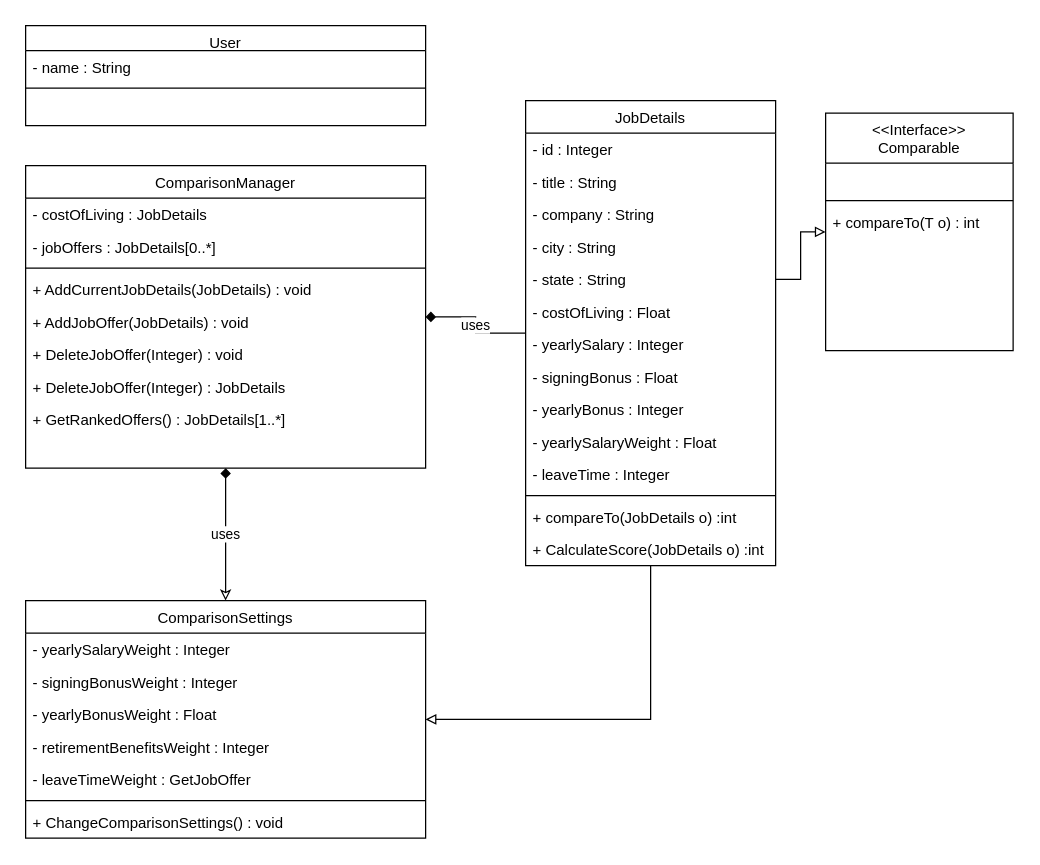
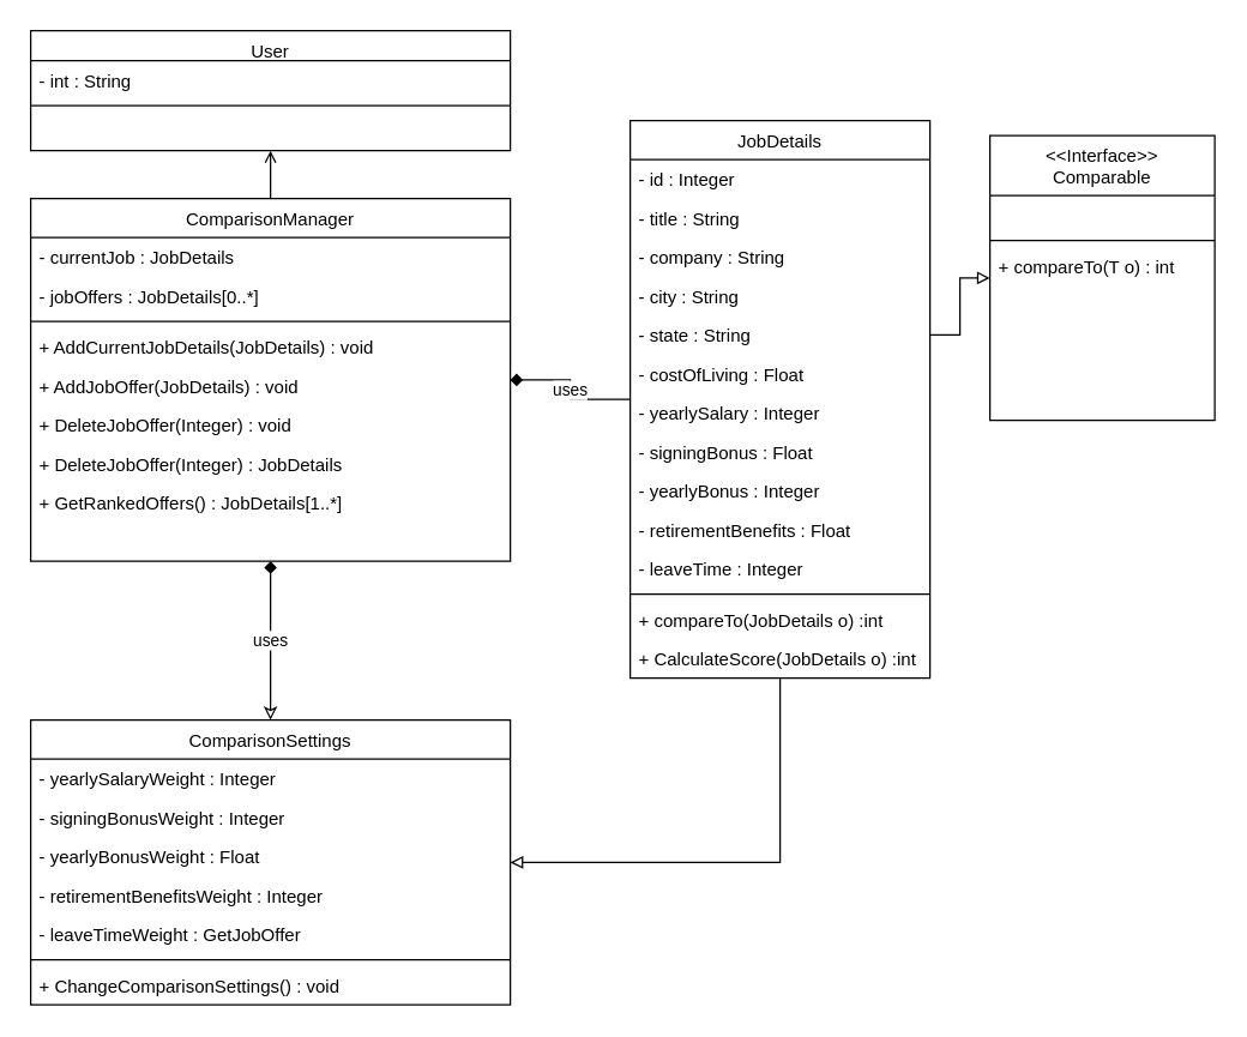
  <mxCell id="0" />
  <mxCell id="1" parent="0" />
  <mxCell id="2" value="uses" style="edgeStyle=orthogonalEdgeStyle;rounded=0;orthogonalLoop=1;jettySize=auto;html=1;endArrow=none;endFill=0;startArrow=diamond;startFill=1;" edge="1" parent="1" source="7" target="16"><mxGeometry relative="1" as="geometry" /></mxCell>
  <mxCell id="3" value="uses" style="edgeStyle=orthogonalEdgeStyle;rounded=0;orthogonalLoop=1;jettySize=auto;html=1;endArrow=classic;endFill=0;startArrow=diamond;startFill=1;" edge="1" parent="1" source="7" target="31"><mxGeometry relative="1" as="geometry" /></mxCell>
+ <mxCell id="4" style="edgeStyle=orthogonalEdgeStyle;rounded=0;orthogonalLoop=1;jettySize=auto;html=1;entryX=0.5;entryY=1;entryDx=0;entryDy=0;startArrow=none;startFill=0;endArrow=open;endFill=0;" edge="1" parent="1" source="7" target="43"><mxGeometry relative="1" as="geometry" /></mxCell>
  <mxCell id="5" style="edgeStyle=orthogonalEdgeStyle;rounded=0;orthogonalLoop=1;jettySize=auto;html=1;startArrow=none;startFill=0;endArrow=block;endFill=0;" edge="1" parent="1" source="16" target="31"><mxGeometry relative="1" as="geometry"><Array as="points"><mxPoint x="520" y="575" /></Array></mxGeometry></mxCell>
  <mxCell id="6" style="edgeStyle=orthogonalEdgeStyle;rounded=0;orthogonalLoop=1;jettySize=auto;html=1;startArrow=none;startFill=0;endArrow=block;endFill=0;" edge="1" parent="1" source="21" target="39"><mxGeometry relative="1" as="geometry" /></mxCell>
  <mxCell id="7" value="ComparisonManager" style="swimlane;fontStyle=0;align=center;verticalAlign=top;childLayout=stackLayout;horizontal=1;startSize=26;horizontalStack=0;resizeParent=1;resizeLast=0;collapsible=1;marginBottom=0;rounded=0;shadow=0;strokeWidth=1;" vertex="1" parent="1"><mxGeometry x="20" y="132" width="320" height="242" as="geometry"><mxRectangle x="230" y="140" width="160" height="26" as="alternateBounds" /></mxGeometry></mxCell>
- <mxCell id="8" value="- costOfLiving : JobDetails" style="text;align=left;verticalAlign=top;spacingLeft=4;spacingRight=4;overflow=hidden;rotatable=0;points=[[0,0.5],[1,0.5]];portConstraint=eastwest;" vertex="1" parent="7"><mxGeometry y="26" width="320" height="26" as="geometry" /></mxCell>
+ <mxCell id="8" value="- currentJob : JobDetails" style="text;align=left;verticalAlign=top;spacingLeft=4;spacingRight=4;overflow=hidden;rotatable=0;points=[[0,0.5],[1,0.5]];portConstraint=eastwest;" vertex="1" parent="7"><mxGeometry y="26" width="320" height="26" as="geometry" /></mxCell>
  <mxCell id="9" value="- jobOffers : JobDetails[0..*]" style="text;align=left;verticalAlign=top;spacingLeft=4;spacingRight=4;overflow=hidden;rotatable=0;points=[[0,0.5],[1,0.5]];portConstraint=eastwest;" vertex="1" parent="7"><mxGeometry y="52" width="320" height="26" as="geometry" /></mxCell>
  <mxCell id="10" value="" style="line;html=1;strokeWidth=1;align=left;verticalAlign=middle;spacingTop=-1;spacingLeft=3;spacingRight=3;rotatable=0;labelPosition=right;points=[];portConstraint=eastwest;" vertex="1" parent="7"><mxGeometry y="78" width="320" height="8" as="geometry" /></mxCell>
  <mxCell id="11" value="+ AddCurrentJobDetails(JobDetails) : void" style="text;align=left;verticalAlign=top;spacingLeft=4;spacingRight=4;overflow=hidden;rotatable=0;points=[[0,0.5],[1,0.5]];portConstraint=eastwest;" vertex="1" parent="7"><mxGeometry y="86" width="320" height="26" as="geometry" /></mxCell>
  <mxCell id="12" value="+ AddJobOffer(JobDetails) : void" style="text;align=left;verticalAlign=top;spacingLeft=4;spacingRight=4;overflow=hidden;rotatable=0;points=[[0,0.5],[1,0.5]];portConstraint=eastwest;" vertex="1" parent="7"><mxGeometry y="112" width="320" height="26" as="geometry" /></mxCell>
  <mxCell id="13" value="+ DeleteJobOffer(Integer) : void" style="text;align=left;verticalAlign=top;spacingLeft=4;spacingRight=4;overflow=hidden;rotatable=0;points=[[0,0.5],[1,0.5]];portConstraint=eastwest;" vertex="1" parent="7"><mxGeometry y="138" width="320" height="26" as="geometry" /></mxCell>
  <mxCell id="14" value="+ DeleteJobOffer(Integer) : JobDetails" style="text;align=left;verticalAlign=top;spacingLeft=4;spacingRight=4;overflow=hidden;rotatable=0;points=[[0,0.5],[1,0.5]];portConstraint=eastwest;" vertex="1" parent="7"><mxGeometry y="164" width="320" height="26" as="geometry" /></mxCell>
  <mxCell id="15" value="+ GetRankedOffers() : JobDetails[1..*]" style="text;align=left;verticalAlign=top;spacingLeft=4;spacingRight=4;overflow=hidden;rotatable=0;points=[[0,0.5],[1,0.5]];portConstraint=eastwest;" vertex="1" parent="7"><mxGeometry y="190" width="320" height="26" as="geometry" /></mxCell>
  <mxCell id="16" value="JobDetails" style="swimlane;fontStyle=0;align=center;verticalAlign=top;childLayout=stackLayout;horizontal=1;startSize=26;horizontalStack=0;resizeParent=1;resizeLast=0;collapsible=1;marginBottom=0;rounded=0;shadow=0;strokeWidth=1;" parent="1" vertex="1"><mxGeometry x="420" y="80" width="200" height="372" as="geometry"><mxRectangle x="508" y="120" width="160" height="26" as="alternateBounds" /></mxGeometry></mxCell>
  <mxCell id="17" value="- id : Integer" style="text;align=left;verticalAlign=top;spacingLeft=4;spacingRight=4;overflow=hidden;rotatable=0;points=[[0,0.5],[1,0.5]];portConstraint=eastwest;rounded=0;shadow=0;html=0;" vertex="1" parent="16"><mxGeometry y="26" width="200" height="26" as="geometry" /></mxCell>
  <mxCell id="18" value="- title : String" style="text;align=left;verticalAlign=top;spacingLeft=4;spacingRight=4;overflow=hidden;rotatable=0;points=[[0,0.5],[1,0.5]];portConstraint=eastwest;" parent="16" vertex="1"><mxGeometry y="52" width="200" height="26" as="geometry" /></mxCell>
  <mxCell id="19" value="- company : String" style="text;align=left;verticalAlign=top;spacingLeft=4;spacingRight=4;overflow=hidden;rotatable=0;points=[[0,0.5],[1,0.5]];portConstraint=eastwest;rounded=0;shadow=0;html=0;" parent="16" vertex="1"><mxGeometry y="78" width="200" height="26" as="geometry" /></mxCell>
  <mxCell id="20" value="- city : String" style="text;align=left;verticalAlign=top;spacingLeft=4;spacingRight=4;overflow=hidden;rotatable=0;points=[[0,0.5],[1,0.5]];portConstraint=eastwest;rounded=0;shadow=0;html=0;" parent="16" vertex="1"><mxGeometry y="104" width="200" height="26" as="geometry" /></mxCell>
  <mxCell id="21" value="- state : String" style="text;align=left;verticalAlign=top;spacingLeft=4;spacingRight=4;overflow=hidden;rotatable=0;points=[[0,0.5],[1,0.5]];portConstraint=eastwest;rounded=0;shadow=0;html=0;" vertex="1" parent="16"><mxGeometry y="130" width="200" height="26" as="geometry" /></mxCell>
  <mxCell id="22" value="- costOfLiving : Float" style="text;align=left;verticalAlign=top;spacingLeft=4;spacingRight=4;overflow=hidden;rotatable=0;points=[[0,0.5],[1,0.5]];portConstraint=eastwest;rounded=0;shadow=0;html=0;" parent="16" vertex="1"><mxGeometry y="156" width="200" height="26" as="geometry" /></mxCell>
  <mxCell id="23" value="- yearlySalary : Integer" style="text;align=left;verticalAlign=top;spacingLeft=4;spacingRight=4;overflow=hidden;rotatable=0;points=[[0,0.5],[1,0.5]];portConstraint=eastwest;rounded=0;shadow=0;html=0;" parent="16" vertex="1"><mxGeometry y="182" width="200" height="26" as="geometry" /></mxCell>
  <mxCell id="24" value="- signingBonus : Float" style="text;align=left;verticalAlign=top;spacingLeft=4;spacingRight=4;overflow=hidden;rotatable=0;points=[[0,0.5],[1,0.5]];portConstraint=eastwest;" parent="16" vertex="1"><mxGeometry y="208" width="200" height="26" as="geometry" /></mxCell>
  <mxCell id="25" value="- yearlyBonus : Integer" style="text;align=left;verticalAlign=top;spacingLeft=4;spacingRight=4;overflow=hidden;rotatable=0;points=[[0,0.5],[1,0.5]];portConstraint=eastwest;" parent="16" vertex="1"><mxGeometry y="234" width="200" height="26" as="geometry" /></mxCell>
- <mxCell id="26" value="- yearlySalaryWeight : Float" style="text;align=left;verticalAlign=top;spacingLeft=4;spacingRight=4;overflow=hidden;rotatable=0;points=[[0,0.5],[1,0.5]];portConstraint=eastwest;rounded=0;shadow=0;html=0;" vertex="1" parent="16"><mxGeometry y="260" width="200" height="26" as="geometry" /></mxCell>
+ <mxCell id="26" value="- retirementBenefits : Float" style="text;align=left;verticalAlign=top;spacingLeft=4;spacingRight=4;overflow=hidden;rotatable=0;points=[[0,0.5],[1,0.5]];portConstraint=eastwest;rounded=0;shadow=0;html=0;" vertex="1" parent="16"><mxGeometry y="260" width="200" height="26" as="geometry" /></mxCell>
  <mxCell id="27" value="- leaveTime : Integer" style="text;align=left;verticalAlign=top;spacingLeft=4;spacingRight=4;overflow=hidden;rotatable=0;points=[[0,0.5],[1,0.5]];portConstraint=eastwest;rounded=0;shadow=0;html=0;" vertex="1" parent="16"><mxGeometry y="286" width="200" height="26" as="geometry" /></mxCell>
  <mxCell id="28" value="" style="line;html=1;strokeWidth=1;align=left;verticalAlign=middle;spacingTop=-1;spacingLeft=3;spacingRight=3;rotatable=0;labelPosition=right;points=[];portConstraint=eastwest;" vertex="1" parent="16"><mxGeometry y="312" width="200" height="8" as="geometry" /></mxCell>
  <mxCell id="29" value="+ compareTo(JobDetails o) :int" style="text;align=left;verticalAlign=top;spacingLeft=4;spacingRight=4;overflow=hidden;rotatable=0;points=[[0,0.5],[1,0.5]];portConstraint=eastwest;rounded=0;shadow=0;html=0;" vertex="1" parent="16"><mxGeometry y="320" width="200" height="26" as="geometry" /></mxCell>
  <mxCell id="30" value="+ CalculateScore(JobDetails o) :int" style="text;align=left;verticalAlign=top;spacingLeft=4;spacingRight=4;overflow=hidden;rotatable=0;points=[[0,0.5],[1,0.5]];portConstraint=eastwest;rounded=0;shadow=0;html=0;" vertex="1" parent="16"><mxGeometry y="346" width="200" height="26" as="geometry" /></mxCell>
  <mxCell id="31" value="ComparisonSettings" style="swimlane;fontStyle=0;align=center;verticalAlign=top;childLayout=stackLayout;horizontal=1;startSize=26;horizontalStack=0;resizeParent=1;resizeLast=0;collapsible=1;marginBottom=0;rounded=0;shadow=0;strokeWidth=1;" vertex="1" parent="1"><mxGeometry x="20" y="480" width="320" height="190" as="geometry"><mxRectangle x="230" y="140" width="160" height="26" as="alternateBounds" /></mxGeometry></mxCell>
  <mxCell id="32" value="- yearlySalaryWeight : Integer" style="text;align=left;verticalAlign=top;spacingLeft=4;spacingRight=4;overflow=hidden;rotatable=0;points=[[0,0.5],[1,0.5]];portConstraint=eastwest;" vertex="1" parent="31"><mxGeometry y="26" width="320" height="26" as="geometry" /></mxCell>
  <mxCell id="33" value="- signingBonusWeight : Integer" style="text;align=left;verticalAlign=top;spacingLeft=4;spacingRight=4;overflow=hidden;rotatable=0;points=[[0,0.5],[1,0.5]];portConstraint=eastwest;rounded=0;shadow=0;html=0;" vertex="1" parent="31"><mxGeometry y="52" width="320" height="26" as="geometry" /></mxCell>
  <mxCell id="34" value="- yearlyBonusWeight : Float" style="text;align=left;verticalAlign=top;spacingLeft=4;spacingRight=4;overflow=hidden;rotatable=0;points=[[0,0.5],[1,0.5]];portConstraint=eastwest;rounded=0;shadow=0;html=0;" vertex="1" parent="31"><mxGeometry y="78" width="320" height="26" as="geometry" /></mxCell>
  <mxCell id="35" value="- retirementBenefitsWeight : Integer" style="text;align=left;verticalAlign=top;spacingLeft=4;spacingRight=4;overflow=hidden;rotatable=0;points=[[0,0.5],[1,0.5]];portConstraint=eastwest;" vertex="1" parent="31"><mxGeometry y="104" width="320" height="26" as="geometry" /></mxCell>
  <mxCell id="36" value="- leaveTimeWeight : GetJobOffer" style="text;align=left;verticalAlign=top;spacingLeft=4;spacingRight=4;overflow=hidden;rotatable=0;points=[[0,0.5],[1,0.5]];portConstraint=eastwest;" vertex="1" parent="31"><mxGeometry y="130" width="320" height="26" as="geometry" /></mxCell>
  <mxCell id="37" value="" style="line;html=1;strokeWidth=1;align=left;verticalAlign=middle;spacingTop=-1;spacingLeft=3;spacingRight=3;rotatable=0;labelPosition=right;points=[];portConstraint=eastwest;" vertex="1" parent="31"><mxGeometry y="156" width="320" height="8" as="geometry" /></mxCell>
  <mxCell id="38" value="+ ChangeComparisonSettings() : void" style="text;align=left;verticalAlign=top;spacingLeft=4;spacingRight=4;overflow=hidden;rotatable=0;points=[[0,0.5],[1,0.5]];portConstraint=eastwest;" vertex="1" parent="31"><mxGeometry y="164" width="320" height="26" as="geometry" /></mxCell>
  <mxCell id="39" value="&lt;&lt;Interface&gt;&gt;&#10;Comparable" style="swimlane;fontStyle=0;align=center;verticalAlign=top;childLayout=stackLayout;horizontal=1;startSize=40;horizontalStack=0;resizeParent=1;resizeLast=0;collapsible=1;marginBottom=0;rounded=0;shadow=0;strokeWidth=1;" vertex="1" parent="1"><mxGeometry x="660" y="90" width="150" height="190" as="geometry"><mxRectangle x="230" y="140" width="160" height="26" as="alternateBounds" /></mxGeometry></mxCell>
  <mxCell id="40" value=" " style="text;align=left;verticalAlign=top;spacingLeft=4;spacingRight=4;overflow=hidden;rotatable=0;points=[[0,0.5],[1,0.5]];portConstraint=eastwest;" vertex="1" parent="39"><mxGeometry y="40" width="150" height="26" as="geometry" /></mxCell>
  <mxCell id="41" value="" style="line;html=1;strokeWidth=1;align=left;verticalAlign=middle;spacingTop=-1;spacingLeft=3;spacingRight=3;rotatable=0;labelPosition=right;points=[];portConstraint=eastwest;" vertex="1" parent="39"><mxGeometry y="66" width="150" height="8" as="geometry" /></mxCell>
  <mxCell id="42" value="+ compareTo(T o) : int" style="text;align=left;verticalAlign=top;spacingLeft=4;spacingRight=4;overflow=hidden;rotatable=0;points=[[0,0.5],[1,0.5]];portConstraint=eastwest;" vertex="1" parent="39"><mxGeometry y="74" width="150" height="26" as="geometry" /></mxCell>
  <mxCell id="43" value="User" style="swimlane;fontStyle=0;align=center;verticalAlign=top;childLayout=stackLayout;horizontal=1;startSize=20;horizontalStack=0;resizeParent=1;resizeLast=0;collapsible=1;marginBottom=0;rounded=0;shadow=0;strokeWidth=1;" vertex="1" parent="1"><mxGeometry x="20" y="20" width="320" height="80" as="geometry"><mxRectangle x="230" y="140" width="160" height="26" as="alternateBounds" /></mxGeometry></mxCell>
- <mxCell id="44" value="- name : String" style="text;align=left;verticalAlign=top;spacingLeft=4;spacingRight=4;overflow=hidden;rotatable=0;points=[[0,0.5],[1,0.5]];portConstraint=eastwest;" vertex="1" parent="43"><mxGeometry y="20" width="320" height="26" as="geometry" /></mxCell>
+ <mxCell id="44" value="- int : String" style="text;align=left;verticalAlign=top;spacingLeft=4;spacingRight=4;overflow=hidden;rotatable=0;points=[[0,0.5],[1,0.5]];portConstraint=eastwest;" vertex="1" parent="43"><mxGeometry y="20" width="320" height="26" as="geometry" /></mxCell>
  <mxCell id="45" value="" style="line;html=1;strokeWidth=1;align=left;verticalAlign=middle;spacingTop=-1;spacingLeft=3;spacingRight=3;rotatable=0;labelPosition=right;points=[];portConstraint=eastwest;" vertex="1" parent="43"><mxGeometry y="46" width="320" height="8" as="geometry" /></mxCell>
